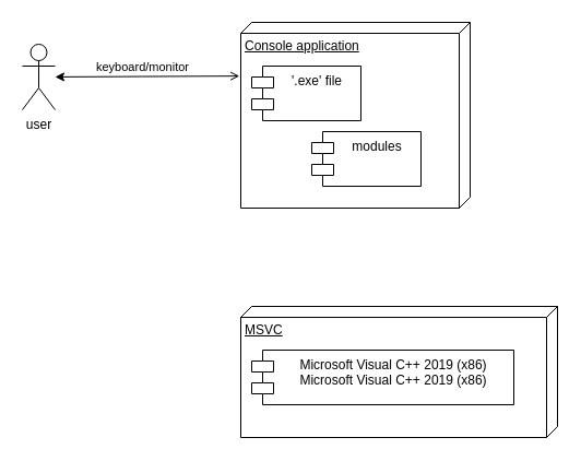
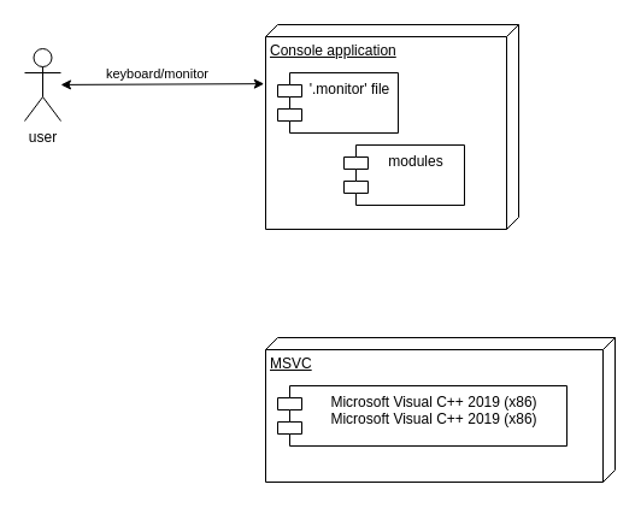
  <mxCell id="0" />
  <mxCell id="1" parent="0" />
  <mxCell id="2" value="Console application" style="verticalAlign=top;align=left;spacingTop=8;spacingLeft=2;spacingRight=12;shape=cube;size=10;direction=south;fontStyle=4;html=1;" vertex="1" parent="1"><mxGeometry x="220" y="20" width="210" height="170" as="geometry" /></mxCell>
  <mxCell id="3" value="user" style="shape=umlActor;verticalLabelPosition=bottom;labelBackgroundColor=#ffffff;verticalAlign=top;html=1;outlineConnect=0;" vertex="1" parent="1"><mxGeometry x="20" y="40" width="30" height="60" as="geometry" /></mxCell>
- <mxCell id="4" value="'.exe' file" style="shape=module;align=left;spacingLeft=20;align=center;verticalAlign=top;" vertex="1" parent="1"><mxGeometry x="230" y="60" width="100" height="50" as="geometry" /></mxCell>
+ <mxCell id="4" value="'.monitor' file" style="shape=module;align=left;spacingLeft=20;align=center;verticalAlign=top;" vertex="1" parent="1"><mxGeometry x="230" y="60" width="100" height="50" as="geometry" /></mxCell>
  <mxCell id="5" value="MSVC" style="verticalAlign=top;align=left;spacingTop=8;spacingLeft=2;spacingRight=12;shape=cube;size=10;direction=south;fontStyle=4;html=1;" vertex="1" parent="1"><mxGeometry x="220" y="280" width="290" height="120" as="geometry" /></mxCell>
  <mxCell id="6" value="Microsoft Visual C++ 2019 (x86)&#10;Microsoft Visual C++ 2019 (x86)" style="shape=module;align=left;spacingLeft=20;align=center;verticalAlign=top;" vertex="1" parent="1"><mxGeometry x="230" y="320" width="240" height="50" as="geometry" /></mxCell>
  <mxCell id="7" value="modules" style="shape=module;align=left;spacingLeft=20;align=center;verticalAlign=top;" vertex="1" parent="1"><mxGeometry x="285" y="120" width="100" height="50" as="geometry" /></mxCell>
- <mxCell id="8" value="" style="endArrow=open;startArrow=classic;html=1;entryX=0.289;entryY=1.006;entryDx=0;entryDy=0;entryPerimeter=0;" edge="1" parent="1" source="3" target="2"><mxGeometry width="50" height="50" relative="1" as="geometry"><mxPoint x="70" y="170" as="sourcePoint" /><mxPoint x="120" y="120" as="targetPoint" /></mxGeometry></mxCell>
+ <mxCell id="8" value="" style="endArrow=classic;startArrow=classic;html=1;entryX=0.289;entryY=1.006;entryDx=0;entryDy=0;entryPerimeter=0;" edge="1" parent="1" source="3" target="2"><mxGeometry width="50" height="50" relative="1" as="geometry"><mxPoint x="70" y="170" as="sourcePoint" /><mxPoint x="120" y="120" as="targetPoint" /></mxGeometry></mxCell>
  <mxCell id="9" value="keyboard/monitor" style="edgeLabel;html=1;align=center;verticalAlign=middle;resizable=0;points=[];" vertex="1" connectable="0" parent="8"><mxGeometry x="0.242" relative="1" as="geometry"><mxPoint x="-25" y="-9.43" as="offset" /></mxGeometry></mxCell>
